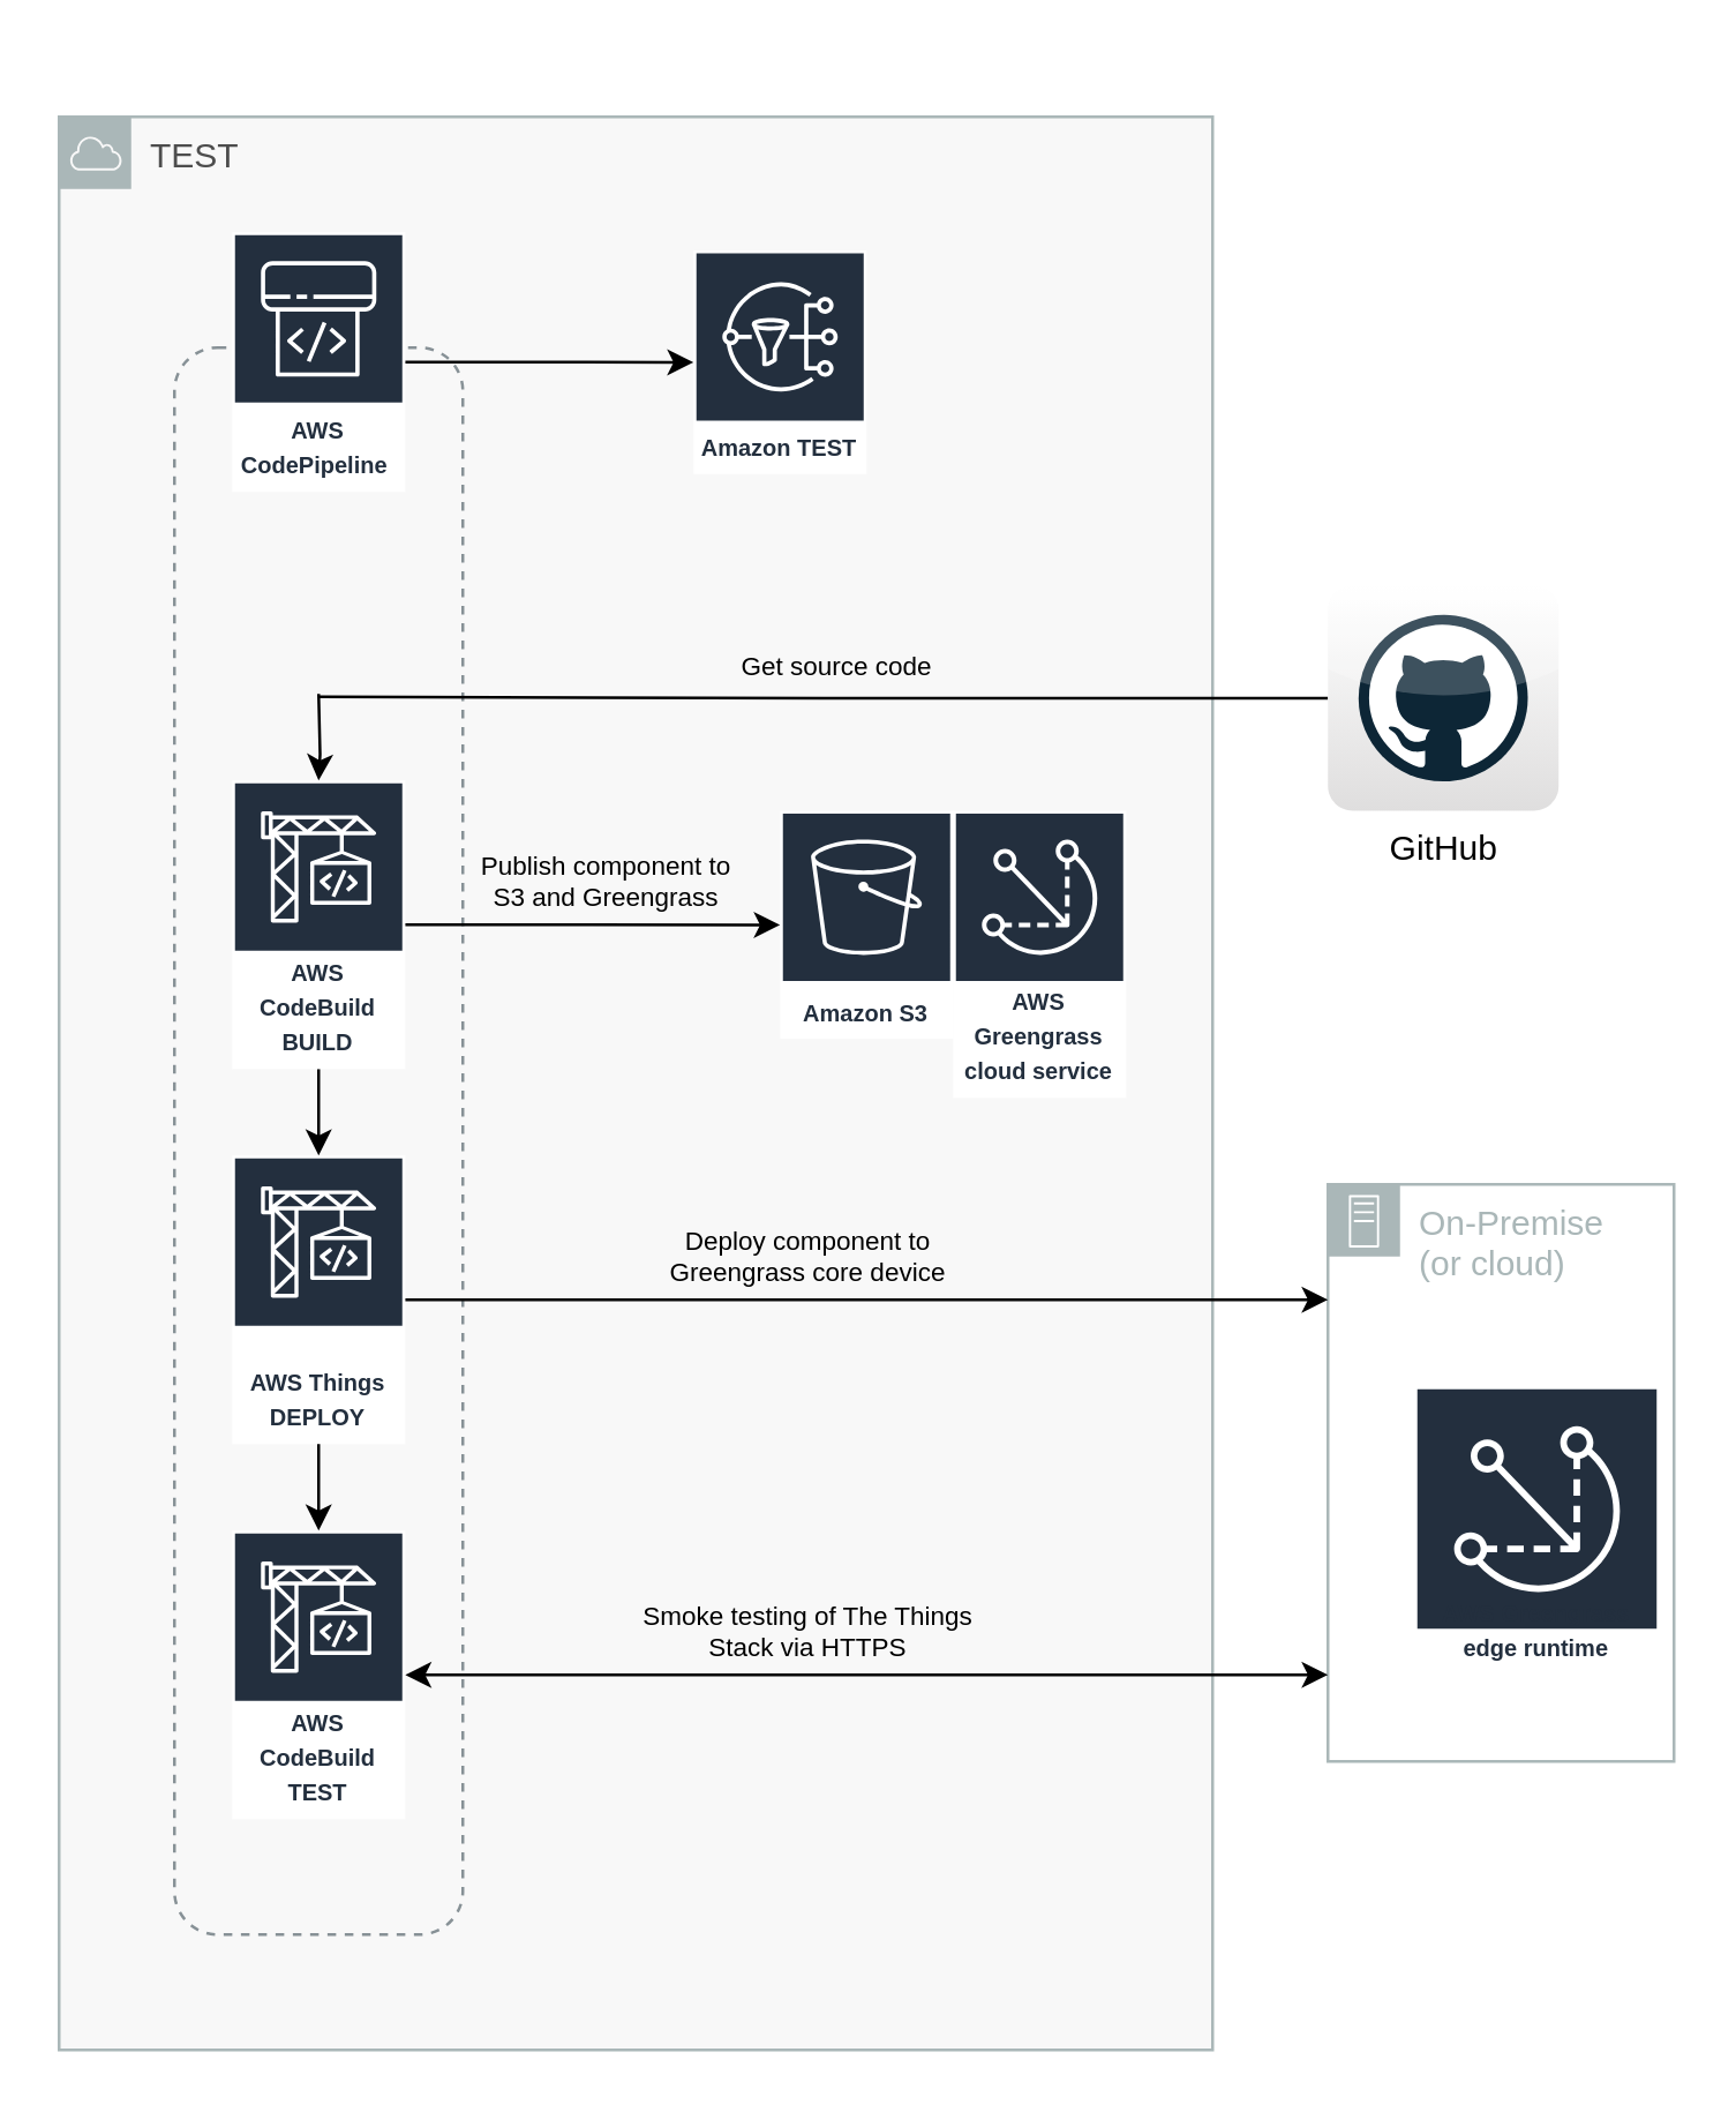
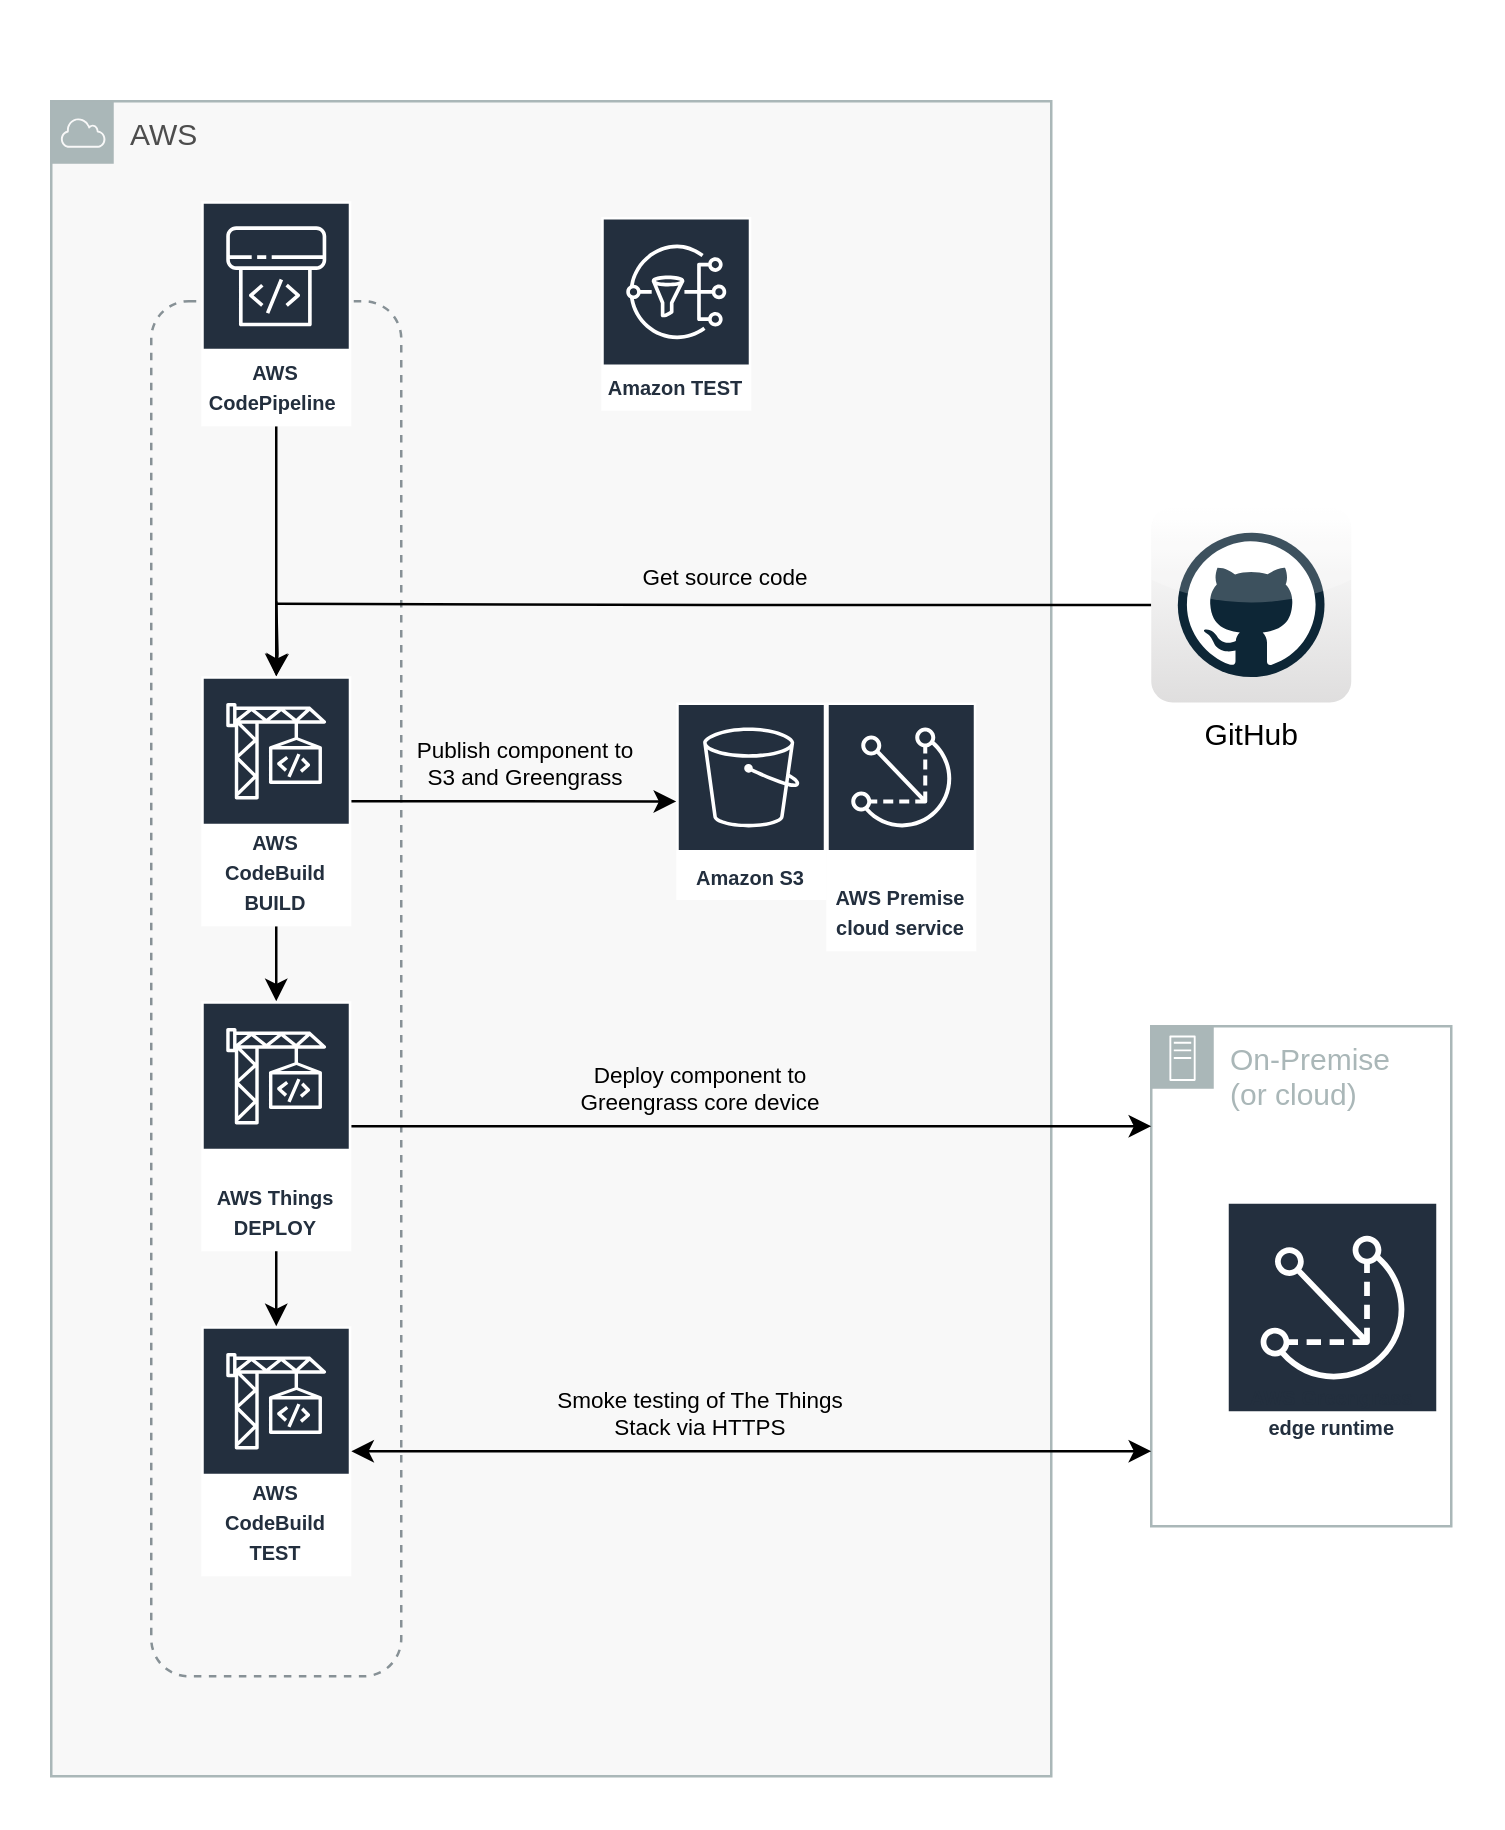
  <mxCell id="0" />
  <mxCell id="1" parent="0" />
  <mxCell id="2" value="On-Premise&lt;br&gt;(or cloud)" style="outlineConnect=0;gradientColor=none;html=1;whiteSpace=wrap;fontSize=12;fontStyle=0;shape=mxgraph.aws4.group;grIcon=mxgraph.aws4.group_on_premise;strokeColor=#AAB7B8;fillColor=none;verticalAlign=top;align=left;spacingLeft=30;fontColor=#AAB7B8;dashed=0;" parent="1" vertex="1"><mxGeometry x="460" y="410" width="120" height="200" as="geometry" /></mxCell>
- <mxCell id="3" value="&lt;font color=&quot;#4D4D4D&quot;&gt;TEST&lt;/font&gt;" style="outlineConnect=0;gradientColor=none;html=1;whiteSpace=wrap;fontSize=12;fontStyle=0;shape=mxgraph.aws4.group;grIcon=mxgraph.aws4.group_aws_cloud;strokeColor=#AAB7B8;fillColor=#F8f8f8;verticalAlign=top;align=left;spacingLeft=30;fontColor=#AAB7B8;dashed=0;" parent="1" vertex="1"><mxGeometry x="20" y="40" width="400" height="670" as="geometry" /></mxCell>
+ <mxCell id="3" value="&lt;font color=&quot;#4D4D4D&quot;&gt;AWS&lt;/font&gt;" style="outlineConnect=0;gradientColor=none;html=1;whiteSpace=wrap;fontSize=12;fontStyle=0;shape=mxgraph.aws4.group;grIcon=mxgraph.aws4.group_aws_cloud;strokeColor=#AAB7B8;fillColor=#F8f8f8;verticalAlign=top;align=left;spacingLeft=30;fontColor=#AAB7B8;dashed=0;" parent="1" vertex="1"><mxGeometry x="20" y="40" width="400" height="670" as="geometry" /></mxCell>
  <mxCell id="4" value="" style="outlineConnect=0;gradientColor=none;html=1;whiteSpace=wrap;fontSize=12;fontStyle=0;strokeColor=#879196;fillColor=none;verticalAlign=top;align=center;fontColor=#879196;dashed=1;spacingTop=3;rounded=1;" parent="1" vertex="1"><mxGeometry x="60" y="120" width="100" height="550" as="geometry" /></mxCell>
- <mxCell id="5" value="" style="edgeStyle=orthogonalEdgeStyle;rounded=0;orthogonalLoop=1;jettySize=auto;html=1;" parent="1" source="6" target="14" edge="1"><mxGeometry relative="1" as="geometry" /></mxCell>
+ <mxCell id="5" value="" style="edgeStyle=orthogonalEdgeStyle;rounded=0;orthogonalLoop=1;jettySize=auto;html=1;" parent="1" source="6" target="9" edge="1"><mxGeometry relative="1" as="geometry" /></mxCell>
  <mxCell id="6" value="&lt;div&gt;&lt;font style=&quot;font-size: 8px&quot;&gt;AWS CodePipeline&amp;nbsp;&lt;/font&gt;&lt;/div&gt;" style="outlineConnect=0;fontColor=#232F3E;gradientColor=none;strokeColor=#ffffff;fillColor=#232F3E;dashed=0;verticalLabelPosition=middle;verticalAlign=bottom;align=center;html=1;whiteSpace=wrap;fontSize=10;fontStyle=1;spacing=3;shape=mxgraph.aws4.productIcon;prIcon=mxgraph.aws4.codepipeline;" parent="1" vertex="1"><mxGeometry x="80" y="80" width="60" height="90" as="geometry" /></mxCell>
  <mxCell id="7" value="" style="edgeStyle=orthogonalEdgeStyle;rounded=0;orthogonalLoop=1;jettySize=auto;html=1;" parent="1" source="9" target="10" edge="1"><mxGeometry relative="1" as="geometry" /></mxCell>
  <mxCell id="8" value="" style="edgeStyle=orthogonalEdgeStyle;rounded=0;orthogonalLoop=1;jettySize=auto;html=1;" parent="1" source="9" edge="1"><mxGeometry relative="1" as="geometry"><mxPoint x="110" y="400" as="targetPoint" /></mxGeometry></mxCell>
  <mxCell id="9" value="&lt;div&gt;&lt;font style=&quot;font-size: 8px&quot;&gt;AWS CodeBuild BUILD&lt;br&gt;&lt;/font&gt;&lt;/div&gt;" style="outlineConnect=0;fontColor=#232F3E;gradientColor=none;strokeColor=#ffffff;fillColor=#232F3E;dashed=0;verticalLabelPosition=middle;verticalAlign=bottom;align=center;html=1;whiteSpace=wrap;fontSize=10;fontStyle=1;spacing=3;shape=mxgraph.aws4.productIcon;prIcon=mxgraph.aws4.codebuild;" parent="1" vertex="1"><mxGeometry x="80" y="270" width="60" height="100" as="geometry" /></mxCell>
  <mxCell id="10" value="&lt;font style=&quot;font-size: 8px&quot;&gt;Amazon S3&lt;/font&gt;" style="outlineConnect=0;fontColor=#232F3E;gradientColor=none;strokeColor=#ffffff;fillColor=#232F3E;dashed=0;verticalLabelPosition=middle;verticalAlign=bottom;align=center;html=1;whiteSpace=wrap;fontSize=10;fontStyle=1;spacing=3;shape=mxgraph.aws4.productIcon;prIcon=mxgraph.aws4.s3;" parent="1" vertex="1"><mxGeometry x="270" y="280.47" width="60" height="79.06" as="geometry" /></mxCell>
  <mxCell id="11" value="" style="edgeStyle=orthogonalEdgeStyle;rounded=0;orthogonalLoop=1;jettySize=auto;html=1;" parent="1" target="9" edge="1"><mxGeometry relative="1" as="geometry"><mxPoint x="110" y="240" as="sourcePoint" /></mxGeometry></mxCell>
  <mxCell id="12" value="" style="edgeStyle=orthogonalEdgeStyle;rounded=0;orthogonalLoop=1;jettySize=auto;html=1;" parent="1" source="13" target="2" edge="1"><mxGeometry relative="1" as="geometry"><mxPoint x="220" y="450" as="targetPoint" /><Array as="points"><mxPoint x="390" y="450" /><mxPoint x="390" y="450" /></Array></mxGeometry></mxCell>
  <mxCell id="13" value="&lt;div&gt;&lt;font style=&quot;font-size: 8px&quot;&gt;AWS Things DEPLOY&lt;br&gt;&lt;/font&gt;&lt;/div&gt;" style="outlineConnect=0;fontColor=#232F3E;gradientColor=none;strokeColor=#ffffff;fillColor=#232F3E;dashed=0;verticalLabelPosition=middle;verticalAlign=bottom;align=center;html=1;whiteSpace=wrap;fontSize=10;fontStyle=1;spacing=3;shape=mxgraph.aws4.productIcon;prIcon=mxgraph.aws4.codebuild;" parent="1" vertex="1"><mxGeometry x="80" y="400" width="60" height="100" as="geometry" /></mxCell>
  <mxCell id="14" value="&lt;font style=&quot;font-size: 8px&quot;&gt;Amazon TEST&lt;/font&gt;" style="outlineConnect=0;fontColor=#232F3E;gradientColor=none;strokeColor=#ffffff;fillColor=#232F3E;dashed=0;verticalLabelPosition=middle;verticalAlign=bottom;align=center;html=1;whiteSpace=wrap;fontSize=10;fontStyle=1;spacing=3;shape=mxgraph.aws4.productIcon;prIcon=mxgraph.aws4.sns;" parent="1" vertex="1"><mxGeometry x="240" y="86.25" width="60" height="77.5" as="geometry" /></mxCell>
  <mxCell id="15" value="" style="edgeStyle=orthogonalEdgeStyle;rounded=0;orthogonalLoop=1;jettySize=auto;html=1;endArrow=none;endFill=0;" parent="1" source="20" edge="1"><mxGeometry relative="1" as="geometry"><mxPoint x="110" y="241" as="targetPoint" /><mxPoint x="421.5" y="276.42" as="sourcePoint" /></mxGeometry></mxCell>
  <mxCell id="16" value="Deploy component to Greengrass core device" style="text;html=1;strokeColor=none;fillColor=none;align=center;verticalAlign=middle;whiteSpace=wrap;rounded=0;fontSize=9;" parent="1" vertex="1"><mxGeometry x="230" y="420" width="100" height="30" as="geometry" /></mxCell>
  <mxCell id="17" value="Smoke testing of The Things Stack via HTTPS" style="text;html=1;strokeColor=none;fillColor=none;align=center;verticalAlign=middle;whiteSpace=wrap;rounded=0;fontSize=9;" parent="1" vertex="1"><mxGeometry x="210" y="560" width="140" height="10" as="geometry" /></mxCell>
  <mxCell id="18" value="Get source code" style="text;html=1;strokeColor=none;fillColor=none;align=center;verticalAlign=middle;whiteSpace=wrap;rounded=0;fontSize=9;" parent="1" vertex="1"><mxGeometry x="230" y="226.42" width="120" height="10" as="geometry" /></mxCell>
  <mxCell id="19" value="&amp;nbsp; " style="text;html=1;strokeColor=none;fillColor=none;align=center;verticalAlign=middle;whiteSpace=wrap;rounded=0;fontSize=9;" parent="1" vertex="1"><mxGeometry x="460" width="40" height="20" as="geometry" y="20" /></mxCell>
  <mxCell id="20" value="GitHub" style="dashed=0;outlineConnect=0;html=1;align=center;labelPosition=center;verticalLabelPosition=bottom;verticalAlign=top;shape=mxgraph.webicons.github;gradientColor=#DFDEDE" parent="1" vertex="1"><mxGeometry x="460" y="202.37" width="80" height="78.1" as="geometry" /></mxCell>
  <mxCell id="21" value="&lt;font style=&quot;font-size: 8px&quot;&gt;AWS Greengrass&lt;br&gt;edge runtime&lt;br&gt;&lt;/font&gt;" style="outlineConnect=0;fontColor=#232F3E;gradientColor=none;strokeColor=#ffffff;fillColor=#232F3E;dashed=0;verticalLabelPosition=middle;verticalAlign=bottom;align=center;html=1;whiteSpace=wrap;fontSize=10;fontStyle=1;spacing=3;shape=mxgraph.aws4.productIcon;prIcon=mxgraph.aws4.greengrass;" parent="1" vertex="1"><mxGeometry x="490" y="480" width="85" height="99.53" as="geometry" /></mxCell>
  <mxCell id="22" value="Publish component to S3 and Greengrass" style="text;html=1;strokeColor=none;fillColor=none;align=center;verticalAlign=middle;whiteSpace=wrap;rounded=0;fontSize=9;" parent="1" vertex="1"><mxGeometry x="160" y="290" width="100" height="30" as="geometry" /></mxCell>
  <mxCell id="23" value="" style="edgeStyle=orthogonalEdgeStyle;rounded=0;orthogonalLoop=1;jettySize=auto;html=1;startArrow=classic;startFill=1;" parent="1" source="24" target="2" edge="1"><mxGeometry relative="1" as="geometry"><mxPoint x="220" y="580" as="targetPoint" /><Array as="points"><mxPoint x="380" y="580" /><mxPoint x="380" y="580" /></Array></mxGeometry></mxCell>
  <mxCell id="24" value="&lt;font style=&quot;font-size: 8px&quot;&gt;AWS CodeBuild TEST&lt;/font&gt;" style="outlineConnect=0;fontColor=#232F3E;gradientColor=none;strokeColor=#ffffff;fillColor=#232F3E;dashed=0;verticalLabelPosition=middle;verticalAlign=bottom;align=center;html=1;whiteSpace=wrap;fontSize=10;fontStyle=1;spacing=3;shape=mxgraph.aws4.productIcon;prIcon=mxgraph.aws4.codebuild;" parent="1" vertex="1"><mxGeometry x="80" y="530" width="60" height="100" as="geometry" /></mxCell>
  <mxCell id="25" value="" style="edgeStyle=orthogonalEdgeStyle;rounded=0;orthogonalLoop=1;jettySize=auto;html=1;" parent="1" source="13" target="24" edge="1"><mxGeometry relative="1" as="geometry"><mxPoint x="110" y="600" as="targetPoint" /><mxPoint x="110" y="500" as="sourcePoint" /></mxGeometry></mxCell>
- <mxCell id="26" value="&lt;font style=&quot;font-size: 8px&quot;&gt;AWS Greengrass&lt;br&gt;cloud service&lt;br&gt;&lt;/font&gt;" style="outlineConnect=0;fontColor=#232F3E;gradientColor=none;strokeColor=#ffffff;fillColor=#232F3E;dashed=0;verticalLabelPosition=middle;verticalAlign=bottom;align=center;html=1;whiteSpace=wrap;fontSize=10;fontStyle=1;spacing=3;shape=mxgraph.aws4.productIcon;prIcon=mxgraph.aws4.greengrass;" parent="1" vertex="1"><mxGeometry x="330" y="280.47" width="60" height="99.53" as="geometry" /></mxCell>
+ <mxCell id="26" value="&lt;font style=&quot;font-size: 8px&quot;&gt;AWS Premise&lt;br&gt;cloud service&lt;br&gt;&lt;/font&gt;" style="outlineConnect=0;fontColor=#232F3E;gradientColor=none;strokeColor=#ffffff;fillColor=#232F3E;dashed=0;verticalLabelPosition=middle;verticalAlign=bottom;align=center;html=1;whiteSpace=wrap;fontSize=10;fontStyle=1;spacing=3;shape=mxgraph.aws4.productIcon;prIcon=mxgraph.aws4.greengrass;" parent="1" vertex="1"><mxGeometry x="330" y="280.47" width="60" height="99.53" as="geometry" /></mxCell>
